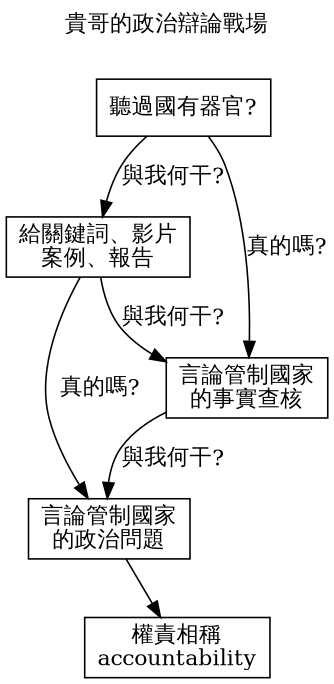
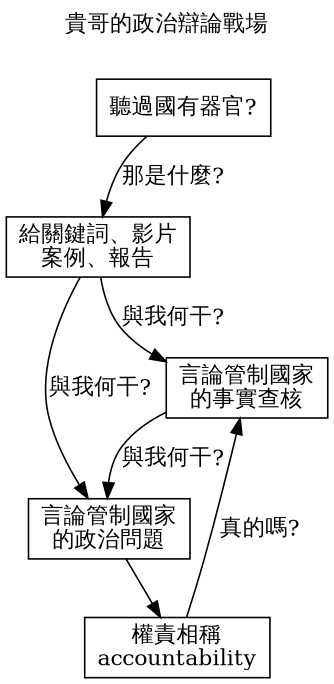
  digraph {
    label="貴哥的政治辯論戰場"
    labelloc=t
    rankdir=TB
    node [shape=box]
    n1 [label="聽過國有器官?"]
    n2 [label="給關鍵詞、影片\n案例、報告"]
    n3 [label="言論管制國家\n的事實查核"]
    n4 [label="言論管制國家\n的政治問題"]
    n5 [label="權責相稱\naccountability"]
-   n1 -> n2 [label="與我何干?"]
-   n1 -> n3 [label="真的嗎?"]
+   n1 -> n2 [label="那是什麼?"]
+   n5 -> n3 [label="真的嗎?"]
    n2 -> n3 [label="與我何干?"]
-   n2 -> n4 [label="真的嗎?"]
+   n2 -> n4 [label="與我何干?"]
    n3 -> n4 [label="與我何干?"]
    n4 -> n5
  }
